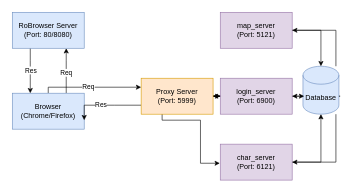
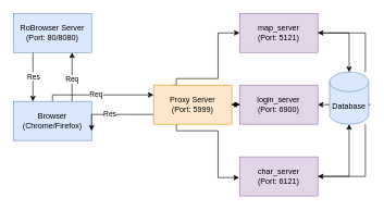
  <mxCell id="0" />
  <mxCell id="1" parent="0" />
  <mxCell id="2" style="edgeStyle=orthogonalEdgeStyle;rounded=0;orthogonalLoop=1;jettySize=auto;html=1;entryX=0;entryY=0.25;entryDx=0;entryDy=0;" edge="1" parent="1" source="6" target="26"><mxGeometry relative="1" as="geometry"><Array as="points"><mxPoint x="150" y="145" /><mxPoint x="150" y="145" /></Array></mxGeometry></mxCell>
  <mxCell id="3" value="Req" style="edgeLabel;html=1;align=center;verticalAlign=middle;resizable=0;points=[];" vertex="1" connectable="0" parent="2"><mxGeometry x="-0.075" y="1" relative="1" as="geometry"><mxPoint as="offset" /></mxGeometry></mxCell>
  <mxCell id="4" value="" style="edgeStyle=orthogonalEdgeStyle;rounded=0;orthogonalLoop=1;jettySize=auto;html=1;" edge="1" parent="1" source="6" target="23"><mxGeometry relative="1" as="geometry"><Array as="points"><mxPoint x="110" y="100" /><mxPoint x="110" y="100" /></Array></mxGeometry></mxCell>
  <mxCell id="5" value="Req" style="edgeLabel;html=1;align=center;verticalAlign=middle;resizable=0;points=[];" vertex="1" connectable="0" parent="4"><mxGeometry x="-0.07" y="1" relative="1" as="geometry"><mxPoint as="offset" /></mxGeometry></mxCell>
  <mxCell id="6" value="&lt;div&gt;Browser&lt;/div&gt;&lt;div&gt;(Chrome/Firefox)&lt;br&gt;&lt;/div&gt;" style="rounded=0;whiteSpace=wrap;html=1;fillColor=#dae8fc;strokeColor=#6c8ebf;" vertex="1" parent="1"><mxGeometry x="20" y="155" width="120" height="60" as="geometry" /></mxCell>
+ <mxCell id="7" style="edgeStyle=orthogonalEdgeStyle;rounded=0;orthogonalLoop=1;jettySize=auto;html=1;entryX=0;entryY=0.5;entryDx=0;entryDy=0;exitX=0.25;exitY=0;exitDx=0;exitDy=0;" edge="1" parent="1" source="26" target="9"><mxGeometry relative="1" as="geometry"><mxPoint x="241" y="130" as="sourcePoint" /><Array as="points"><mxPoint x="270" y="130" /><mxPoint x="270" y="120" /><mxPoint x="334" y="120" /><mxPoint x="334" y="50" /></Array></mxGeometry></mxCell>
  <mxCell id="8" style="edgeStyle=orthogonalEdgeStyle;rounded=0;orthogonalLoop=1;jettySize=auto;html=1;entryX=0;entryY=0.5;entryDx=0;entryDy=0;" edge="1" parent="1" source="26" target="15"><mxGeometry relative="1" as="geometry"><mxPoint x="301" y="160" as="sourcePoint" /></mxGeometry></mxCell>
  <mxCell id="9" value="&lt;div&gt;map_server&lt;/div&gt;&lt;div&gt;(Port: 5121)&lt;br&gt;&lt;/div&gt;" style="rounded=0;whiteSpace=wrap;html=1;fillColor=#e1d5e7;strokeColor=#9673a6;" vertex="1" parent="1"><mxGeometry x="367" y="20" width="120" height="60" as="geometry" /></mxCell>
  <mxCell id="10" style="edgeStyle=orthogonalEdgeStyle;rounded=0;orthogonalLoop=1;jettySize=auto;html=1;entryX=1;entryY=0.5;entryDx=0;entryDy=0;" edge="1" parent="1" source="13" target="16"><mxGeometry relative="1" as="geometry"><Array as="points"><mxPoint x="560" y="270" /></Array></mxGeometry></mxCell>
  <mxCell id="11" style="edgeStyle=orthogonalEdgeStyle;rounded=0;orthogonalLoop=1;jettySize=auto;html=1;entryX=1;entryY=0.5;entryDx=0;entryDy=0;" edge="1" parent="1" source="13" target="9"><mxGeometry relative="1" as="geometry"><Array as="points"><mxPoint x="560" y="50" /></Array></mxGeometry></mxCell>
  <mxCell id="12" style="edgeStyle=orthogonalEdgeStyle;rounded=0;orthogonalLoop=1;jettySize=auto;html=1;" edge="1" parent="1" source="13"><mxGeometry relative="1" as="geometry"><mxPoint x="487" y="160" as="targetPoint" /><Array as="points"><mxPoint x="567" y="160" /><mxPoint x="567" y="160" /></Array></mxGeometry></mxCell>
  <mxCell id="13" value="Database" style="shape=cylinder3;whiteSpace=wrap;html=1;boundedLbl=1;backgroundOutline=1;size=15;fillColor=#dae8fc;strokeColor=#6c8ebf;" vertex="1" parent="1"><mxGeometry x="505" y="110" width="60" height="80" as="geometry" /></mxCell>
  <mxCell id="14" style="edgeStyle=orthogonalEdgeStyle;rounded=0;orthogonalLoop=1;jettySize=auto;html=1;" edge="1" parent="1" source="15" target="26"><mxGeometry relative="1" as="geometry" /></mxCell>
  <mxCell id="15" value="login_server&lt;br&gt;(Port: 6900)" style="rounded=0;whiteSpace=wrap;html=1;fillColor=#e1d5e7;strokeColor=#9673a6;" vertex="1" parent="1"><mxGeometry x="367" y="130" width="120" height="60" as="geometry" /></mxCell>
  <mxCell id="16" value="char_server&lt;br&gt;(Port: 6121)" style="rounded=0;whiteSpace=wrap;html=1;fillColor=#e1d5e7;strokeColor=#9673a6;" vertex="1" parent="1"><mxGeometry x="367" y="240" width="120" height="60" as="geometry" /></mxCell>
  <mxCell id="17" style="edgeStyle=orthogonalEdgeStyle;rounded=0;orthogonalLoop=1;jettySize=auto;html=1;entryX=-0.006;entryY=0.531;entryDx=0;entryDy=0;entryPerimeter=0;exitX=0.339;exitY=0.928;exitDx=0;exitDy=0;exitPerimeter=0;" edge="1" parent="1" source="26" target="16"><mxGeometry relative="1" as="geometry"><mxPoint x="241" y="190" as="sourcePoint" /><Array as="points"><mxPoint x="270" y="186" /><mxPoint x="270" y="200" /><mxPoint x="334" y="200" /><mxPoint x="334" y="272" /></Array></mxGeometry></mxCell>
  <mxCell id="18" style="edgeStyle=orthogonalEdgeStyle;rounded=0;orthogonalLoop=1;jettySize=auto;html=1;entryX=0.5;entryY=0;entryDx=0;entryDy=0;entryPerimeter=0;" edge="1" parent="1" source="9" target="13"><mxGeometry relative="1" as="geometry" /></mxCell>
- <mxCell id="19" style="edgeStyle=orthogonalEdgeStyle;rounded=0;orthogonalLoop=1;jettySize=auto;html=1;entryX=0.047;entryY=0.614;entryDx=0;entryDy=0;entryPerimeter=0;" edge="1" parent="1" source="15" target="13"><mxGeometry relative="1" as="geometry"><mxPoint x="577" y="160" as="targetPoint" /></mxGeometry></mxCell>
  <mxCell id="20" style="edgeStyle=orthogonalEdgeStyle;rounded=0;orthogonalLoop=1;jettySize=auto;html=1;entryX=0.5;entryY=1;entryDx=0;entryDy=0;entryPerimeter=0;" edge="1" parent="1" source="16" target="13"><mxGeometry relative="1" as="geometry" /></mxCell>
  <mxCell id="21" value="" style="edgeStyle=orthogonalEdgeStyle;rounded=0;orthogonalLoop=1;jettySize=auto;html=1;" edge="1" parent="1" source="23" target="6"><mxGeometry relative="1" as="geometry"><Array as="points"><mxPoint x="50" y="100" /><mxPoint x="50" y="100" /></Array></mxGeometry></mxCell>
  <mxCell id="22" value="Res" style="edgeLabel;html=1;align=center;verticalAlign=middle;resizable=0;points=[];" vertex="1" connectable="0" parent="21"><mxGeometry x="-0.111" relative="1" as="geometry"><mxPoint y="3" as="offset" /></mxGeometry></mxCell>
  <mxCell id="23" value="RoBrowser Server&lt;br&gt;(Port: 80/8080)" style="rounded=0;whiteSpace=wrap;html=1;fillColor=#dae8fc;strokeColor=#6c8ebf;" vertex="1" parent="1"><mxGeometry x="20" y="20" width="120" height="60" as="geometry" /></mxCell>
  <mxCell id="24" style="edgeStyle=orthogonalEdgeStyle;rounded=0;orthogonalLoop=1;jettySize=auto;html=1;entryX=1;entryY=0.75;entryDx=0;entryDy=0;" edge="1" parent="1" source="26" target="6"><mxGeometry relative="1" as="geometry"><Array as="points"><mxPoint x="190" y="175" /><mxPoint x="190" y="175" /></Array></mxGeometry></mxCell>
  <mxCell id="25" value="Res" style="edgeLabel;html=1;align=center;verticalAlign=middle;resizable=0;points=[];" vertex="1" connectable="0" parent="24"><mxGeometry x="0.229" y="1" relative="1" as="geometry"><mxPoint x="6" y="-3" as="offset" /></mxGeometry></mxCell>
  <mxCell id="26" value="Proxy Server&lt;br&gt;(Port: 5999)" style="rounded=0;whiteSpace=wrap;html=1;fillColor=#ffe6cc;strokeColor=#d79b00;" vertex="1" parent="1"><mxGeometry x="235" y="130" width="120" height="60" as="geometry" /></mxCell>
